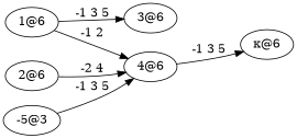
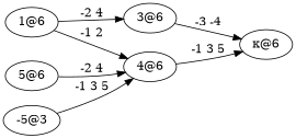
  digraph {
    rankdir=LR
    n1 [label="1@6"]
    n2 [label="3@6"]
    n3 [label="4@6"]
-   n4 [label="2@6"]
+   n4 [label="5@6"]
    n5 [label="κ@6"]
    n6 [label="-5@3"]
-   n1 -> n2 [label="-1 3 5"]
+   n1 -> n2 [label="-2 4"]
    n1 -> n3 [label="-1 2"]
+   n2 -> n5 [label="-3 -4"]
    n3 -> n5 [label="-1 3 5"]
    n4 -> n3 [label="-2 4"]
    n6 -> n3 [label="-1 3 5"]
  }
